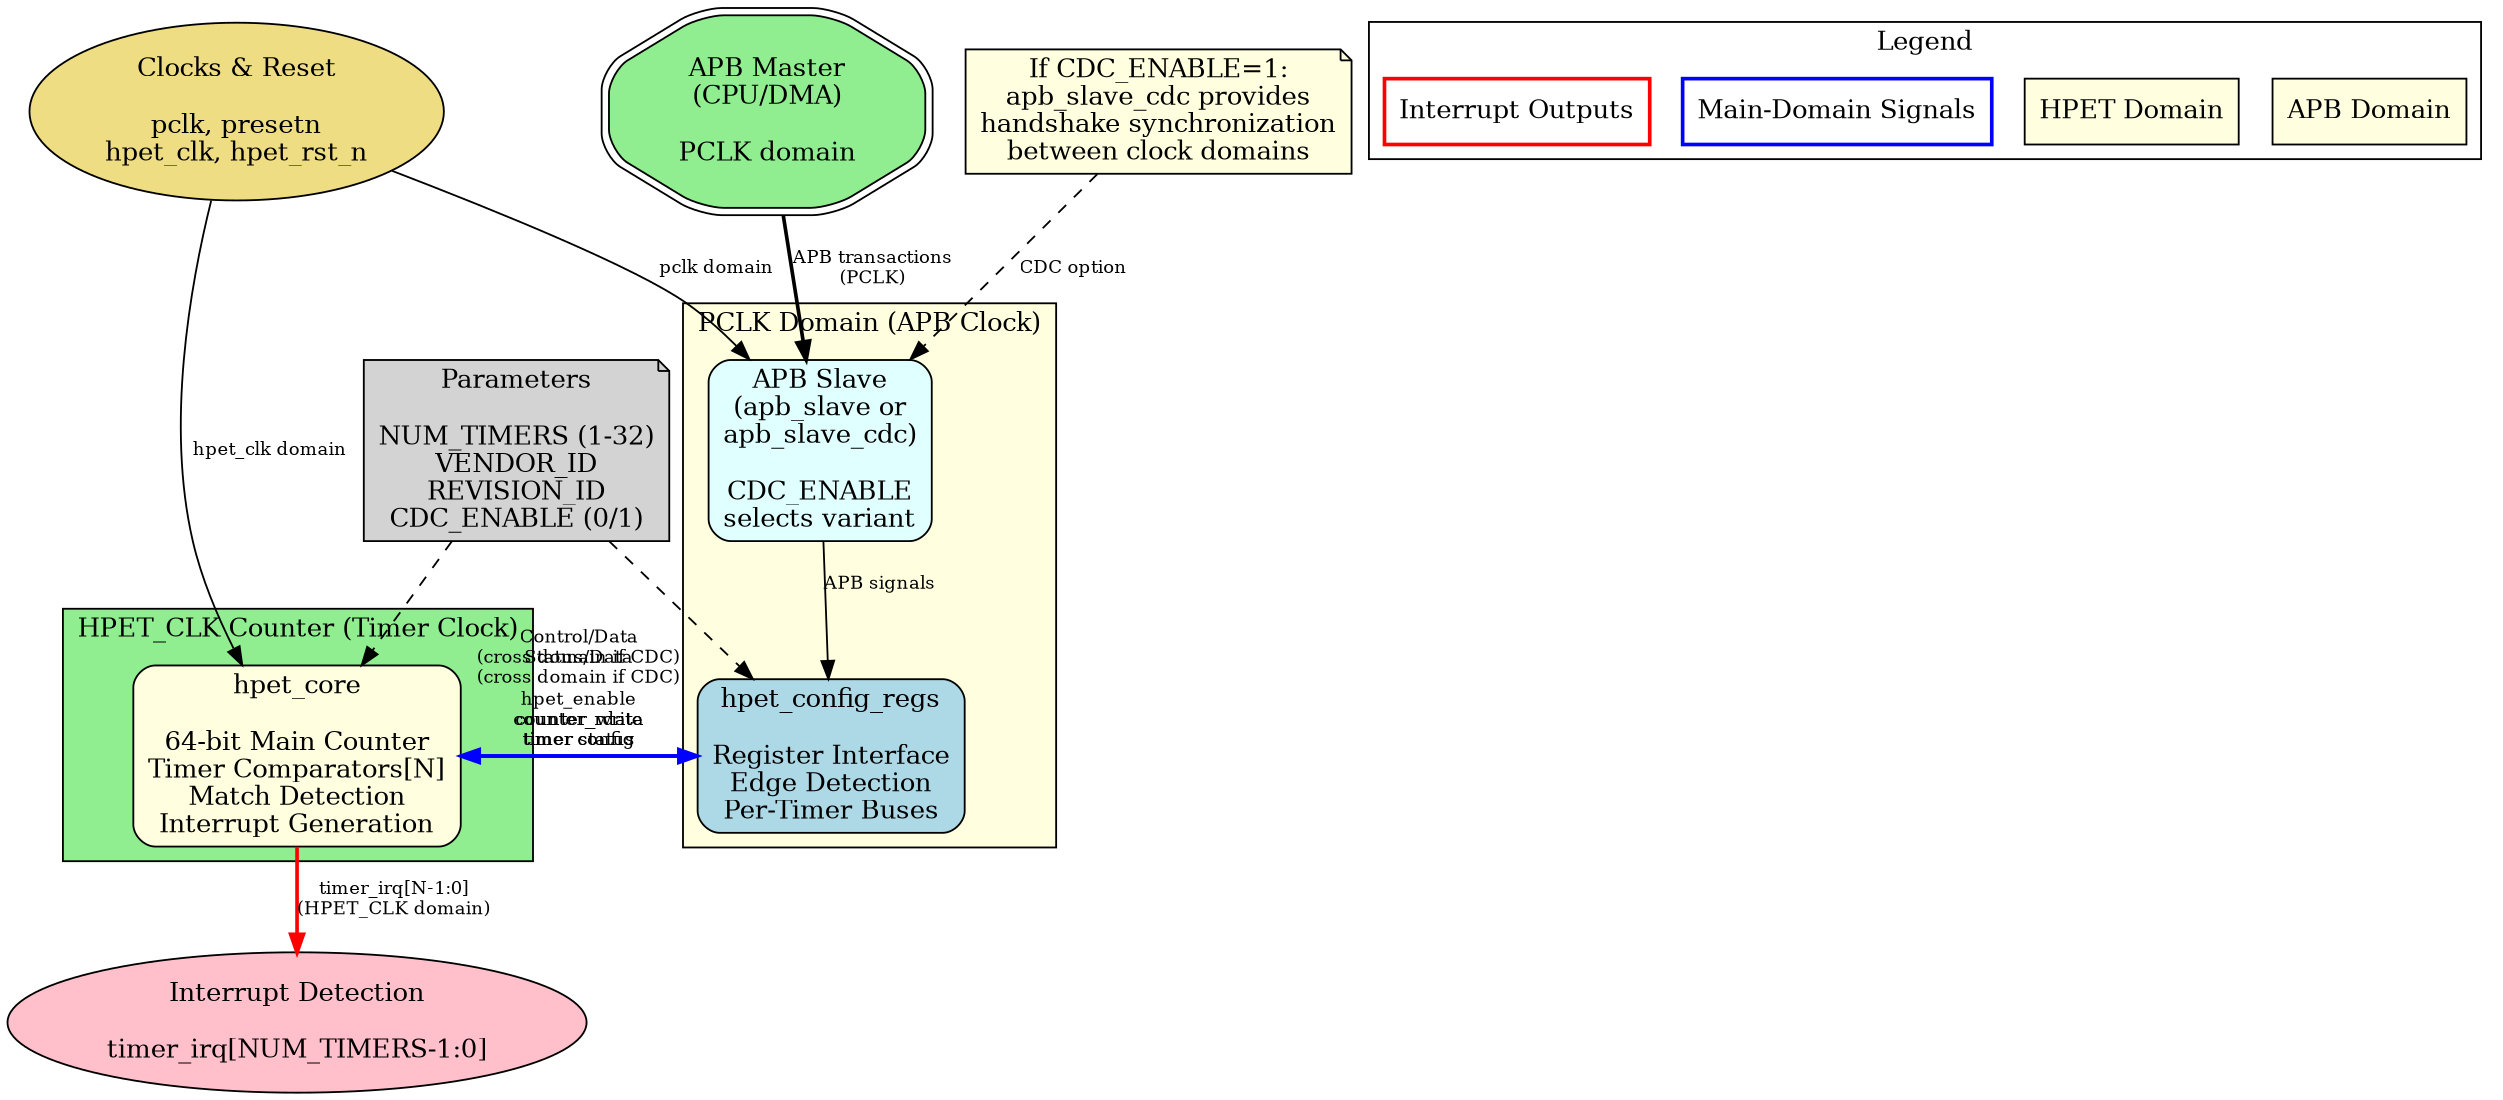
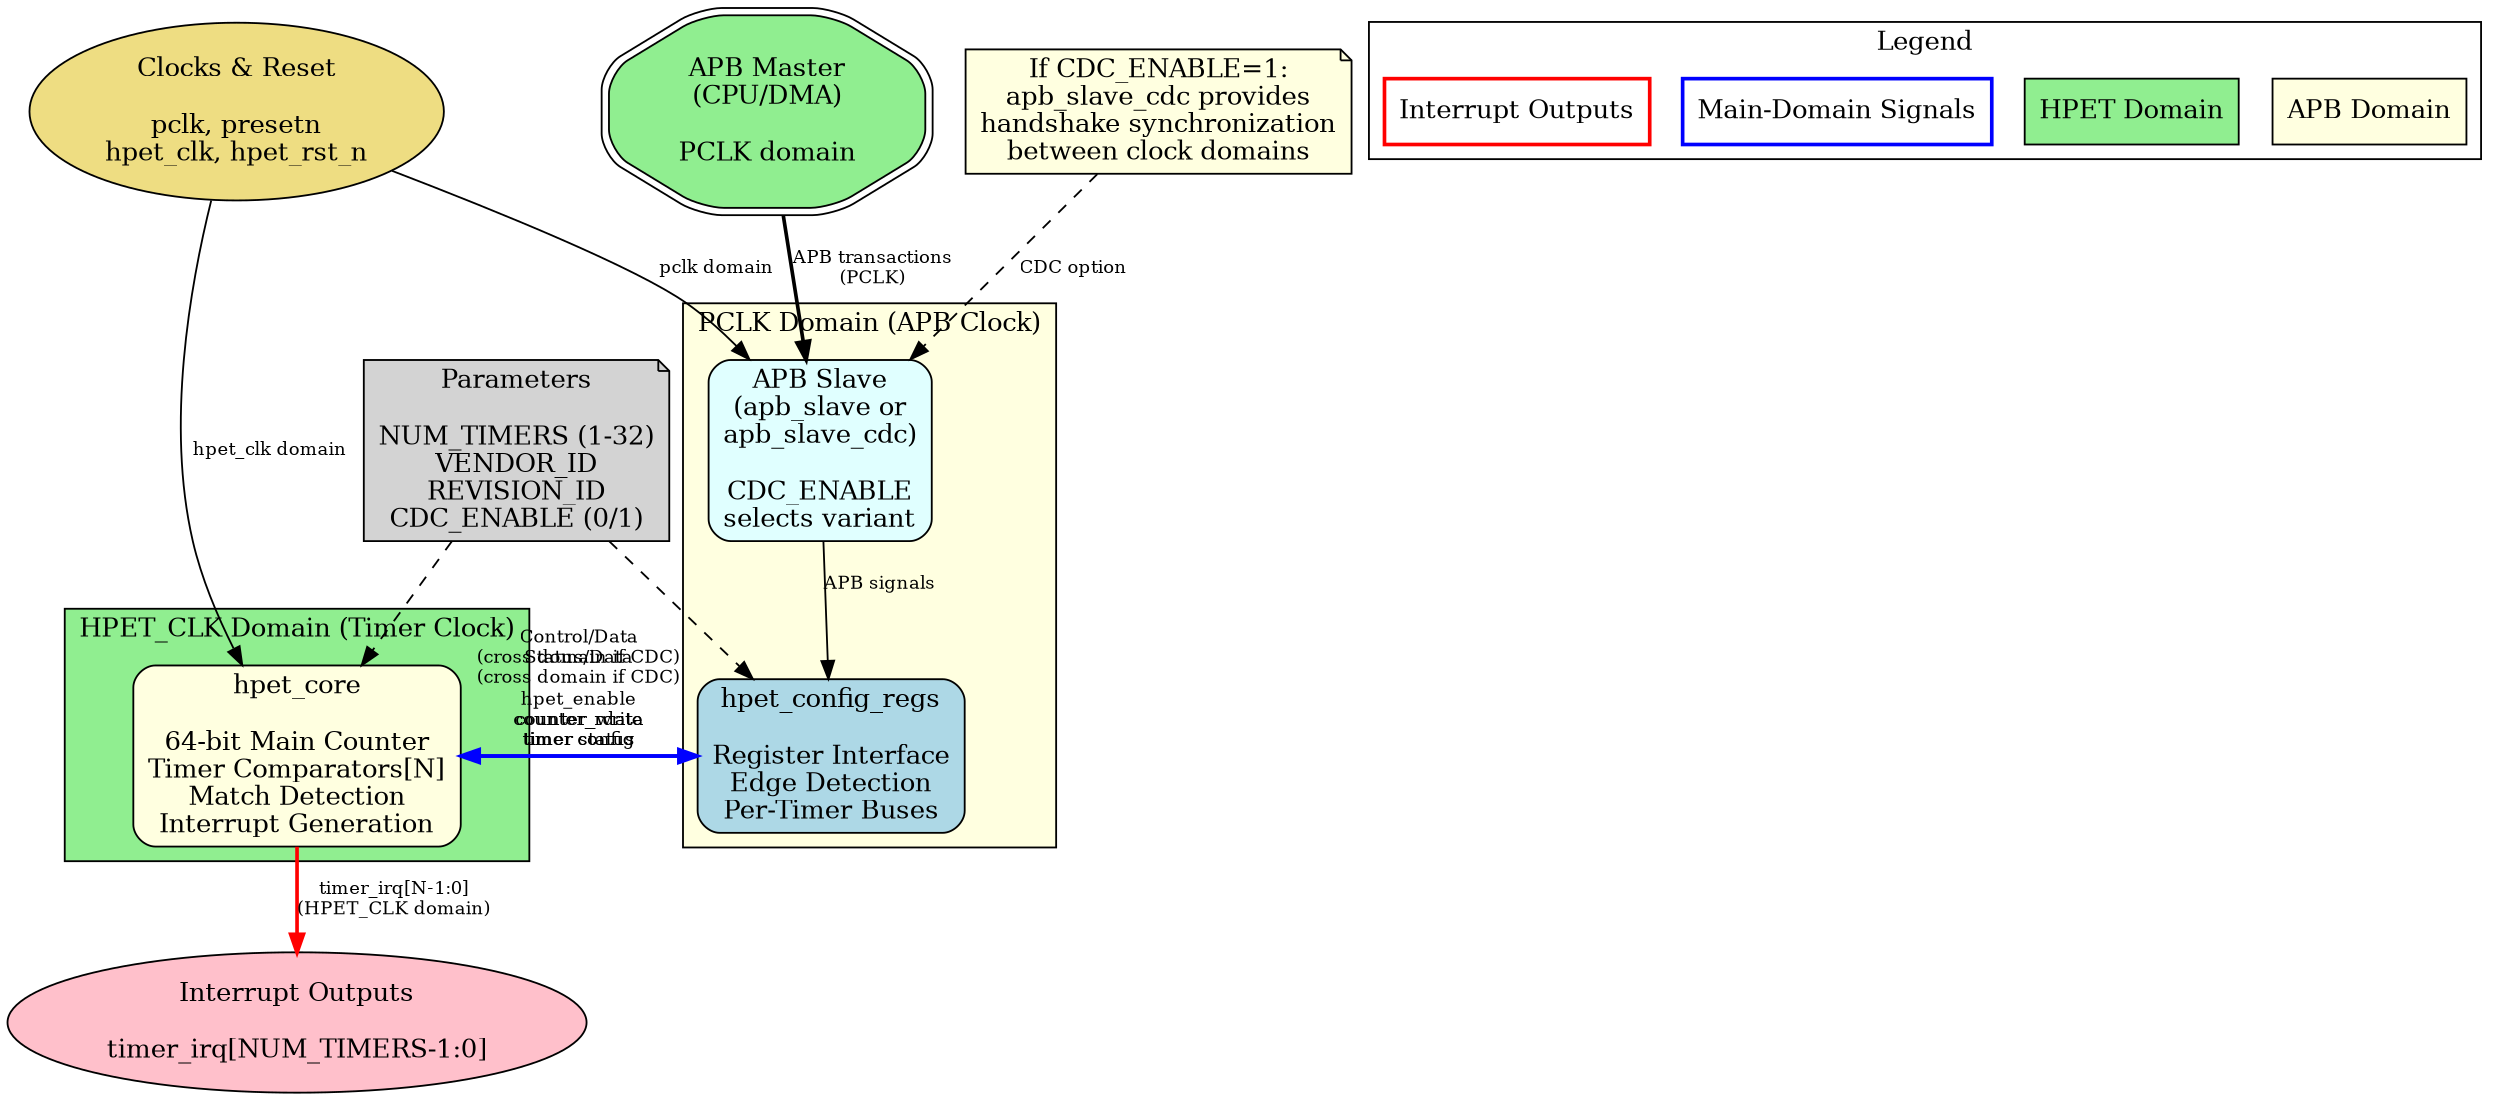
  digraph {
    rankdir=TB
    node [fillcolor=lightblue shape=box style="rounded,filled"]
    edge [fontsize=10 style=bold]
    n1 [fillcolor=lightcyan label="APB Slave\n(apb_slave or\napb_slave_cdc)\n\nCDC_ENABLE\nselects variant"]
    n2 [label="hpet_config_regs\n\nRegister Interface\nEdge Detection\nPer-Timer Buses"]
    n3 [fillcolor=lightyellow label="hpet_core\n\n64-bit Main Counter\nTimer Comparators[N]\nMatch Detection\nInterrupt Generation"]
    n4 [fillcolor=lightyellow label="APB Domain" style=filled]
-   n5 [fillcolor=lightyellow label="HPET Domain" style=filled]
+   n5 [fillcolor=lightgreen label="HPET Domain" style=filled]
    n6 [color=blue label="Main-Domain Signals" style=bold]
    n7 [color=red label="Interrupt Outputs" style=bold]
-   n8 [fillcolor=pink label="Interrupt Detection\n\ntimer_irq[NUM_TIMERS-1:0]" shape=ellipse]
+   n8 [fillcolor=pink label="Interrupt Outputs\n\ntimer_irq[NUM_TIMERS-1:0]" shape=ellipse]
    n9 [fillcolor=lightgreen label="APB Master\n(CPU/DMA)\n\nPCLK domain" shape=doubleoctagon]
    n10 [fillcolor=lightyellow label="If CDC_ENABLE=1:\napb_slave_cdc provides\nhandshake synchronization\nbetween clock domains" shape=note]
    n11 [fillcolor=lightgray label="Parameters\n\nNUM_TIMERS (1-32)\nVENDOR_ID\nREVISION_ID\nCDC_ENABLE (0/1)" shape=note]
    n12 [fillcolor=lightgoldenrod label="Clocks & Reset\n\npclk, presetn\nhpet_clk, hpet_rst_n" shape=ellipse]
    subgraph cluster_1 {
      fillcolor=lightyellow
      label="PCLK Domain (APB Clock)"
      style=filled
      n1
      n2
    }
    subgraph cluster_2 {
      fillcolor=lightgreen
-     label="HPET_CLK Counter (Timer Clock)"
+     label="HPET_CLK Domain (Timer Clock)"
      style=filled
      n3
    }
    subgraph cluster_3 {
      fillcolor=white
      label=Legend
      style=filled
      n4
      n5
      n6
      n7
    }
    n1 -> n2 [label="APB signals" style=""]
    n2 -> n3 [color=blue label="Control/Data\n(cross domain if CDC)\n\nhpet_enable\ncounter_write\ntimer config"]
    n3 -> n2 [color=blue label="Status/Data\n(cross domain if CDC)\n\ncounter_rdata\ntimer status"]
    n3 -> n8 [color=red label="timer_irq[N-1:0]\n(HPET_CLK domain)"]
    n9 -> n1 [label="APB transactions\n(PCLK)"]
    n10 -> n1 [label="CDC option" style=dashed]
    n11 -> n2 [style=dashed]
    n11 -> n3 [style=dashed]
    n12 -> n1 [label="pclk domain" style=""]
    n12 -> n3 [label="hpet_clk domain" style=""]
  }
